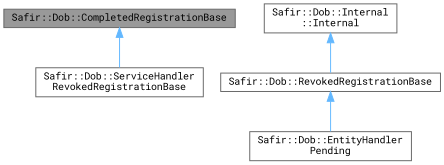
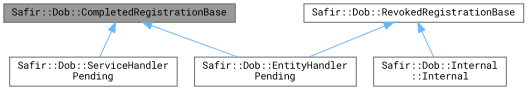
  digraph {
    fontname="Roboto Mono"
    node [color=gray40 fillcolor=white fontname="Roboto Mono" fontsize=10 shape=box style=filled]
    edge [color=steelblue1 dir=back fontname="Roboto Mono" fontsize=10 labelfontname=Helvetica labelfontsize=10 style=solid]
    n1 [fillcolor=grey60 fontcolor=black height=0.2 label="Safir::Dob::CompletedRegistrationBase" width=0.4]
    n2 [height=0.2 label="Safir::Dob::EntityHandler\lPending" width=0.4]
-   n3 [height=0.2 label="Safir::Dob::ServiceHandler\lRevokedRegistrationBase" width=0.4]
+   n3 [height=0.2 label="Safir::Dob::ServiceHandler\lPending" width=0.4]
    n4 [height=0.2 label="Safir::Dob::RevokedRegistrationBase" width=0.4]
    n5 [height=0.2 label="Safir::Dob::Internal\l::Internal" width=0.4]
+   n1 -> n2
    n1 -> n3
    n4 -> n2
-   n5 -> n4
+   n4 -> n5
  }
